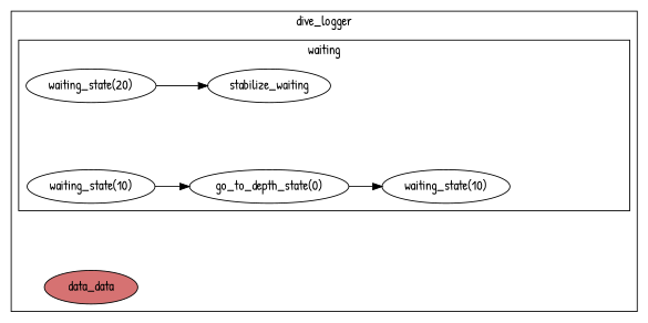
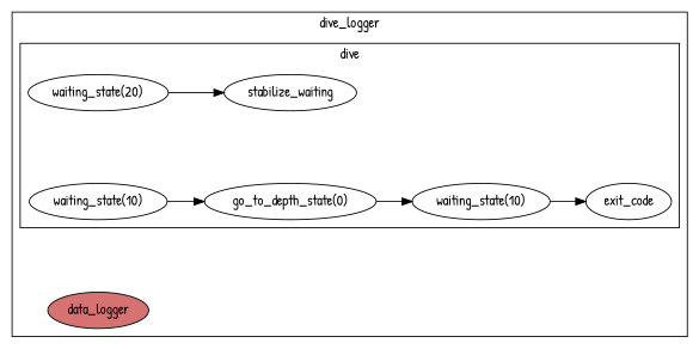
  digraph {
    compound=True
    fontname="Patrick Hand"
    nodesep=1
    rankdir=LR
    node [fillcolor=white fontname="Patrick Hand" style=filled]
    edge [fontname="Patrick Hand"]
    n1 [label="waiting_state(20)"]
    n2 [label=stabilize_waiting]
    n3 [label="waiting_state(10)"]
    n4 [label="go_to_depth_state(0)"]
    n5 [label="waiting_state(10)"]
-   n7 [fillcolor="#d67272" label=data_data]
+   n6 [label=exit_code]
+   n7 [fillcolor="#d67272" label=data_logger]
    subgraph cluster_1 {
      label=dive_logger
      n7
      subgraph cluster_2 {
-       label=waiting
+       label=dive
        n1
        n2
        n3
        n4
        n5
+       n6
      }
    }
    n1 -> n2
    n3 -> n4
    n4 -> n5
+   n5 -> n6
  }
